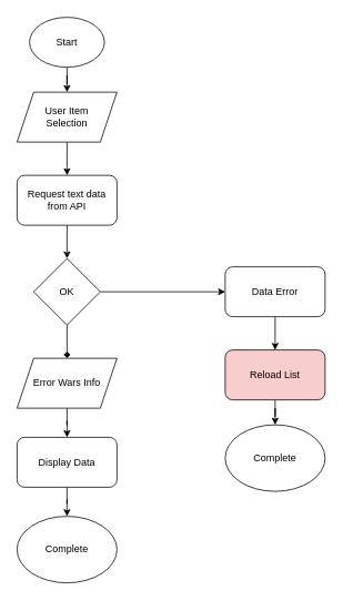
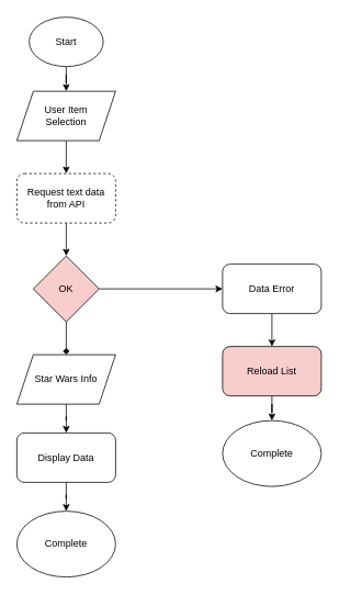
  <mxCell id="0" />
  <mxCell id="1" parent="0" />
  <mxCell id="2" value="" style="edgeStyle=orthogonalEdgeStyle;rounded=0;orthogonalLoop=1;jettySize=auto;html=1;" edge="1" parent="1" source="3" target="5"><mxGeometry relative="1" as="geometry" /></mxCell>
  <mxCell id="3" value="Start" style="ellipse;whiteSpace=wrap;html=1;" vertex="1" parent="1"><mxGeometry x="35" y="20" width="90" height="60" as="geometry" /></mxCell>
  <mxCell id="4" value="" style="edgeStyle=orthogonalEdgeStyle;rounded=0;orthogonalLoop=1;jettySize=auto;html=1;" edge="1" parent="1" source="5" target="7"><mxGeometry relative="1" as="geometry" /></mxCell>
  <mxCell id="5" value="User Item &lt;br&gt;Selection" style="shape=parallelogram;perimeter=parallelogramPerimeter;whiteSpace=wrap;html=1;fixedSize=1;" vertex="1" parent="1"><mxGeometry x="20" y="110" width="120" height="60" as="geometry" /></mxCell>
  <mxCell id="6" value="" style="edgeStyle=orthogonalEdgeStyle;rounded=0;orthogonalLoop=1;jettySize=auto;html=1;" edge="1" parent="1" source="7" target="10"><mxGeometry relative="1" as="geometry" /></mxCell>
- <mxCell id="7" value="Request text data&lt;br&gt;from API" style="rounded=1;whiteSpace=wrap;html=1;" vertex="1" parent="1"><mxGeometry x="20" y="210" width="120" height="60" as="geometry" /></mxCell>
+ <mxCell id="7" value="Request text data&lt;br&gt;from API" style="rounded=1;whiteSpace=wrap;html=1;dashed=1;" vertex="1" parent="1"><mxGeometry x="20" y="210" width="120" height="60" as="geometry" /></mxCell>
  <mxCell id="8" value="" style="edgeStyle=orthogonalEdgeStyle;rounded=0;orthogonalLoop=1;jettySize=auto;html=1;" edge="1" parent="1" source="10" target="14"><mxGeometry relative="1" as="geometry" /></mxCell>
  <mxCell id="9" value="" style="edgeStyle=orthogonalEdgeStyle;rounded=0;orthogonalLoop=1;jettySize=auto;html=1;endArrow=diamond;" edge="1" parent="1" source="10" target="17"><mxGeometry relative="1" as="geometry" /></mxCell>
- <mxCell id="10" value="OK" style="rhombus;whiteSpace=wrap;html=1;" vertex="1" parent="1"><mxGeometry x="40" y="310" width="80" height="80" as="geometry" /></mxCell>
+ <mxCell id="10" value="OK" style="rhombus;whiteSpace=wrap;html=1;fillColor=#f8cecc;" vertex="1" parent="1"><mxGeometry x="40" y="310" width="80" height="80" as="geometry" /></mxCell>
  <mxCell id="11" value="" style="edgeStyle=orthogonalEdgeStyle;rounded=0;orthogonalLoop=1;jettySize=auto;html=1;" edge="1" parent="1" source="12" target="15"><mxGeometry relative="1" as="geometry" /></mxCell>
  <mxCell id="12" value="Reload List" style="rounded=1;whiteSpace=wrap;html=1;fillColor=#f8cecc;" vertex="1" parent="1"><mxGeometry x="270" y="420" width="120" height="60" as="geometry" /></mxCell>
  <mxCell id="13" value="" style="edgeStyle=orthogonalEdgeStyle;rounded=0;orthogonalLoop=1;jettySize=auto;html=1;" edge="1" parent="1" source="14" target="12"><mxGeometry relative="1" as="geometry" /></mxCell>
  <mxCell id="14" value="Data Error" style="rounded=1;whiteSpace=wrap;html=1;" vertex="1" parent="1"><mxGeometry x="270" y="320" width="120" height="60" as="geometry" /></mxCell>
  <mxCell id="15" value="Complete" style="ellipse;whiteSpace=wrap;html=1;" vertex="1" parent="1"><mxGeometry x="270" y="510" width="120" height="80" as="geometry" /></mxCell>
  <mxCell id="16" value="" style="edgeStyle=orthogonalEdgeStyle;rounded=0;orthogonalLoop=1;jettySize=auto;html=1;" edge="1" parent="1" source="17" target="19"><mxGeometry relative="1" as="geometry" /></mxCell>
- <mxCell id="17" value="Error Wars Info" style="shape=parallelogram;perimeter=parallelogramPerimeter;whiteSpace=wrap;html=1;fixedSize=1;" vertex="1" parent="1"><mxGeometry x="20" y="430" width="120" height="60" as="geometry" /></mxCell>
+ <mxCell id="17" value="Star Wars Info" style="shape=parallelogram;perimeter=parallelogramPerimeter;whiteSpace=wrap;html=1;fixedSize=1;" vertex="1" parent="1"><mxGeometry x="20" y="430" width="120" height="60" as="geometry" /></mxCell>
  <mxCell id="18" value="" style="edgeStyle=orthogonalEdgeStyle;rounded=0;orthogonalLoop=1;jettySize=auto;html=1;" edge="1" parent="1" source="19" target="20"><mxGeometry relative="1" as="geometry" /></mxCell>
  <mxCell id="19" value="Display Data" style="rounded=1;whiteSpace=wrap;html=1;" vertex="1" parent="1"><mxGeometry x="20" y="525" width="120" height="60" as="geometry" /></mxCell>
  <mxCell id="20" value="Complete" style="ellipse;whiteSpace=wrap;html=1;" vertex="1" parent="1"><mxGeometry x="20" y="620" width="120" height="80" as="geometry" /></mxCell>
